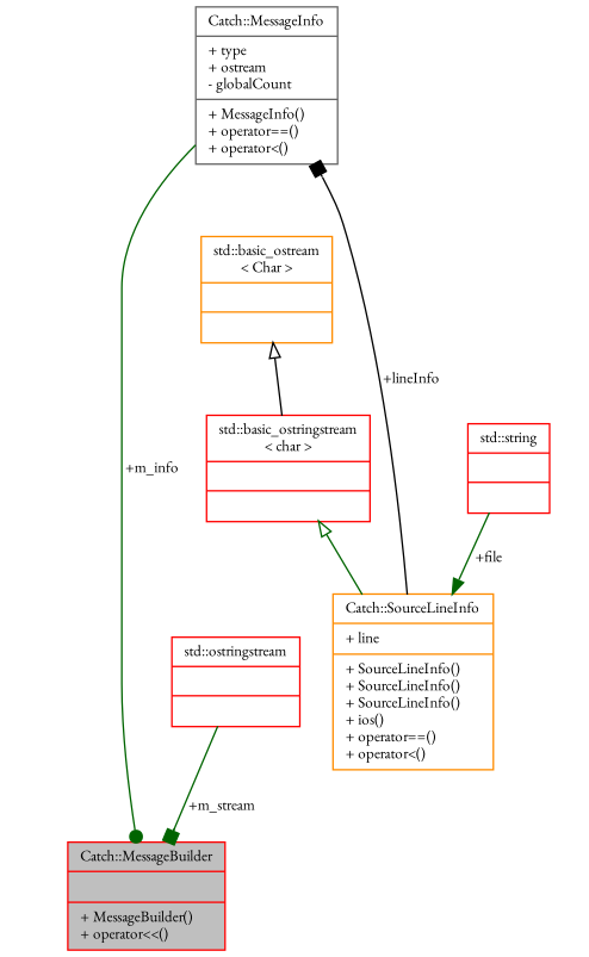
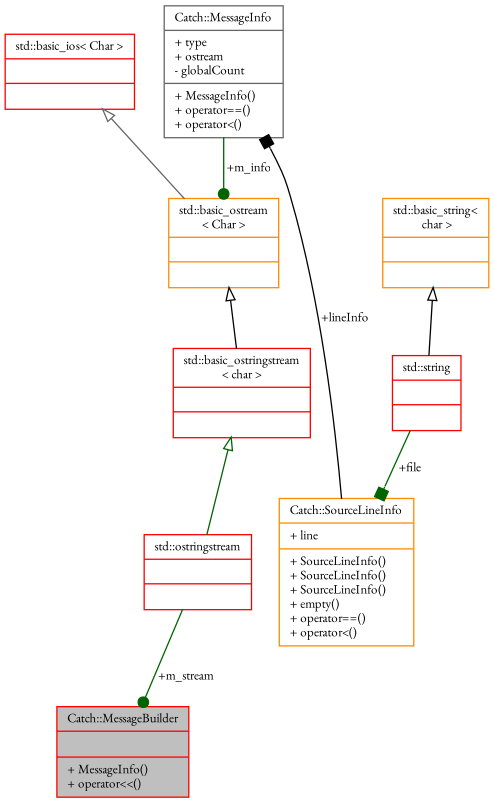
  digraph {
    fontname="EB Garamond"
    node [color=red fillcolor=white fontname="EB Garamond" fontsize=10 shape=record style=filled]
    edge [color=darkgreen fontname="EB Garamond" fontsize=10 labelfontname=Helvetica labelfontsize=10 style=solid]
-   n1 [fillcolor=grey75 fontcolor=black height=0.2 label="{Catch::MessageBuilder\n||+ MessageBuilder()\l+ operator\<\<()\l}" width=0.4]
+   n1 [fillcolor=grey75 fontcolor=black height=0.2 label="{Catch::MessageBuilder\n||+ MessageInfo()\l+ operator\<\<()\l}" width=0.4]
    n2 [color=gray40 height=0.2 label="{Catch::MessageInfo\n|+ type\l+ ostream\l- globalCount\l|+ MessageInfo()\l+ operator==()\l+ operator\<()\l}" width=0.4]
-   n3 [color=darkorange height=0.2 label="{Catch::SourceLineInfo\n|+ line\l|+ SourceLineInfo()\l+ SourceLineInfo()\l+ SourceLineInfo()\l+ ios()\l+ operator==()\l+ operator\<()\l}" width=0.4]
+   n3 [color=darkorange height=0.2 label="{Catch::SourceLineInfo\n|+ line\l|+ SourceLineInfo()\l+ SourceLineInfo()\l+ SourceLineInfo()\l+ empty()\l+ operator==()\l+ operator\<()\l}" width=0.4]
    n4 [height=0.2 label="{std::string\n||}" width=0.4]
+   n5 [color=darkorange height=0.2 label="{std::basic_string\<\l char \>\n||}" width=0.4]
    n6 [height=0.2 label="{std::ostringstream\n||}" width=0.4]
    n7 [height=0.2 label="{std::basic_ostringstream\l\< char \>\n||}" width=0.4]
    n8 [color=darkorange height=0.2 label="{std::basic_ostream\l\< Char \>\n||}" width=0.4]
-   n2 -> n1 [arrowhead=dot label=" +m_info"]
+   n9 [height=0.2 label="{std::basic_ios\< Char \>\n||}" width=0.4]
+   n2 -> n8 [arrowhead=dot label=" +m_info"]
    n3 -> n2 [arrowhead=box color=black label=" +lineInfo"]
-   n4 -> n3 [arrowhead=normal label=" +file"]
-   n6 -> n1 [arrowhead=box label=" +m_stream"]
-   n7 -> n3 [arrowtail=onormal dir=back]
+   n4 -> n3 [arrowhead=box label=" +file"]
+   n5 -> n4 [arrowtail=onormal color=black dir=back]
+   n6 -> n1 [arrowhead=dot label=" +m_stream"]
+   n7 -> n6 [arrowtail=onormal dir=back]
    n8 -> n7 [arrowtail=onormal color=black dir=back]
+   n9 -> n8 [arrowtail=onormal color=gray40 dir=back]
  }
